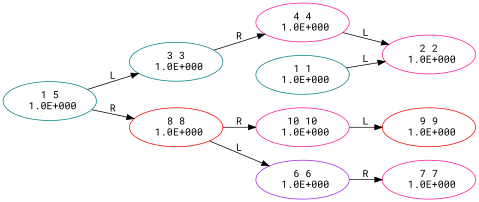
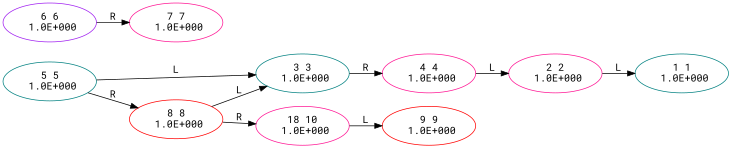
  digraph {
    fontname="Roboto Mono"
    rankdir=LR
    node [color=deeppink fontname="Roboto Mono"]
    edge [fontname="Roboto Mono"]
-   n1 [color=teal label="1 5\n 1.0E+000"]
+   n1 [color=teal label="5 5\n 1.0E+000"]
    n2 [color=teal label="3 3\n 1.0E+000"]
    n3 [color=red label="8 8\n 1.0E+000"]
    n4 [label="4 4\n 1.0E+000"]
    n5 [color=purple label="6 6\n 1.0E+000"]
-   n6 [label="10 10\n 1.0E+000"]
+   n6 [label="18 10\n 1.0E+000"]
    n7 [label="2 2\n 1.0E+000"]
    n8 [color=teal label="1 1\n 1.0E+000"]
    n9 [label="7 7\n 1.0E+000"]
    n10 [color=red label="9 9\n 1.0E+000"]
    n1 -> n2 [label=L]
    n1 -> n3 [label=R]
    n2 -> n4 [label=R]
-   n3 -> n5 [label=L]
+   n3 -> n2 [label=L]
    n3 -> n6 [label=R]
    n4 -> n7 [label=L]
    n5 -> n9 [label=R]
    n6 -> n10 [label=L]
-   n8 -> n7 [label=L]
+   n7 -> n8 [label=L]
  }
